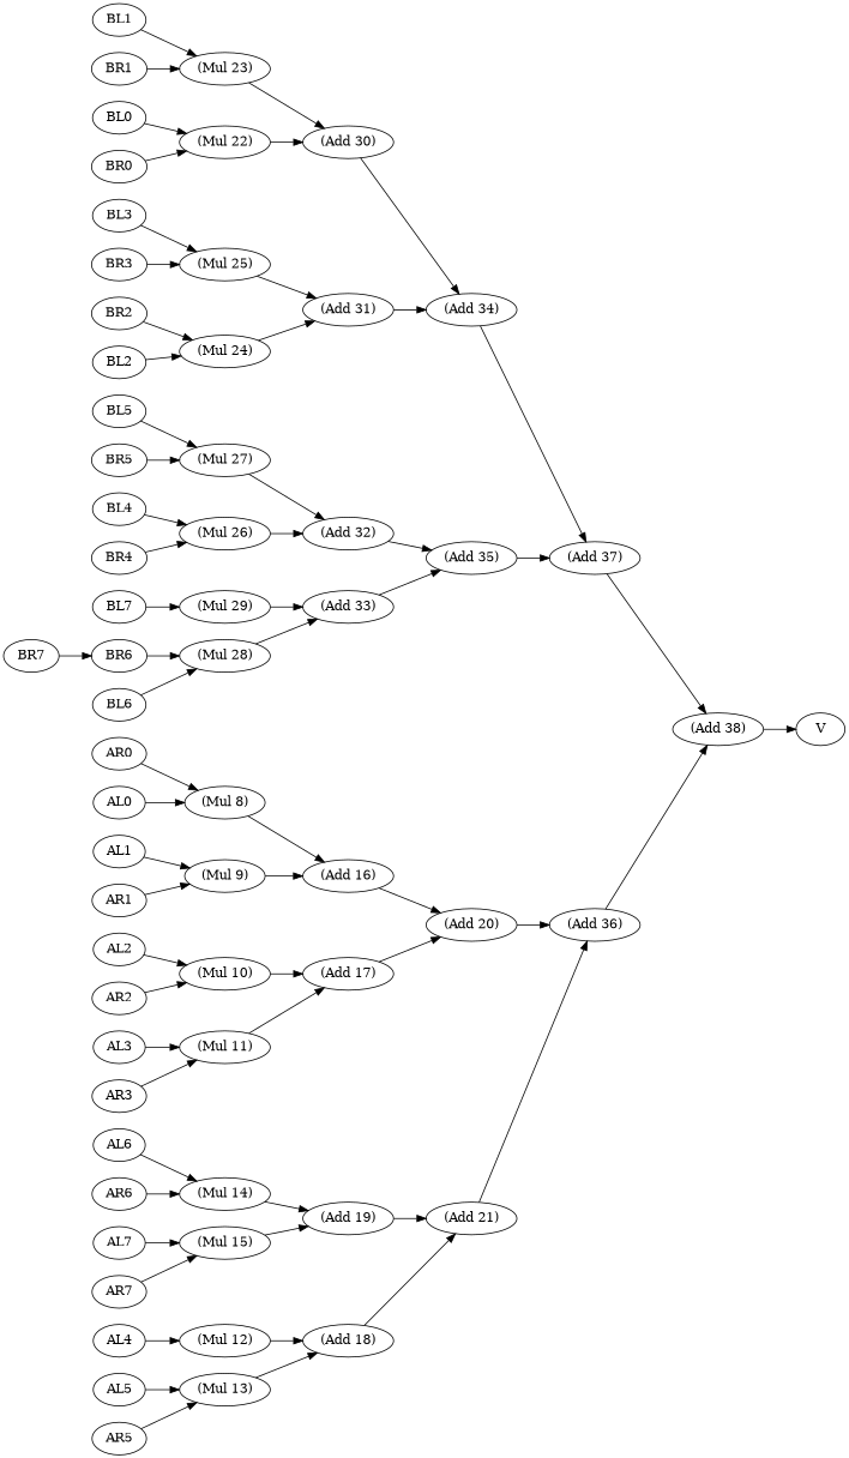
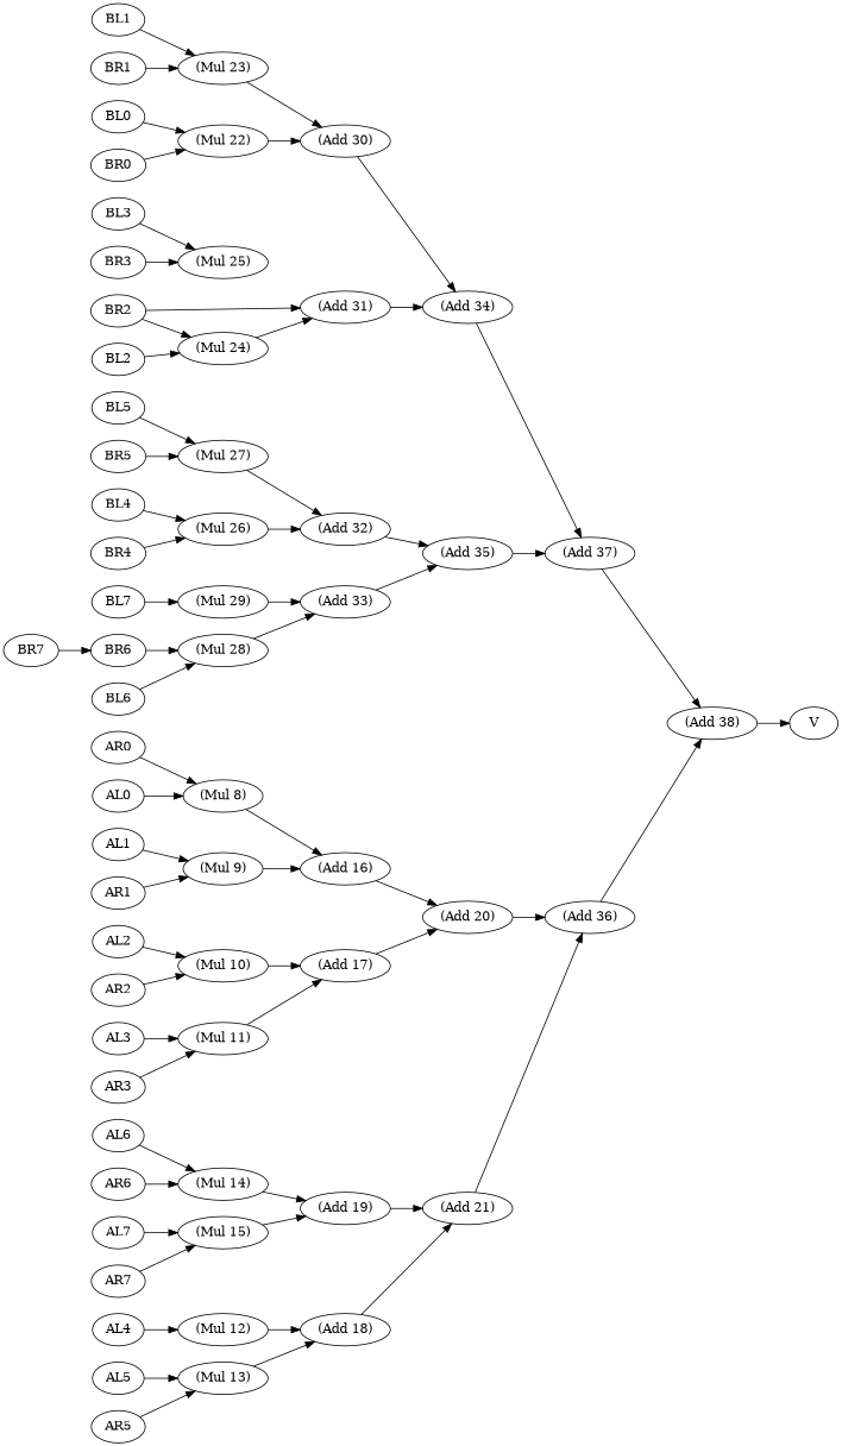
  digraph {
    rankdir=LR
    node [opcode=input]
    edge [color=black]
    n1 [label=AL0]
    n2 [label="(Mul 8)" opcode=MUL]
    n3 [label="(Add 16)" opcode=ADD]
    n4 [label=AL1]
    n5 [label="(Mul 9)" opcode=MUL]
    n6 [label=AL2]
    n7 [label="(Mul 10)" opcode=MUL]
    n8 [label="(Add 17)" opcode=ADD]
    n9 [label=AL3]
    n10 [label="(Mul 11)" opcode=MUL]
    n11 [label=AL4]
    n12 [label="(Mul 12)" opcode=MUL]
    n13 [label="(Add 18)" opcode=ADD]
    n14 [label=AL5]
    n15 [label="(Mul 13)" opcode=MUL]
    n16 [label=AL6]
    n17 [label="(Mul 14)" opcode=MUL]
    n18 [label="(Add 19)" opcode=ADD]
    n19 [label=AL7]
    n20 [label="(Mul 15)" opcode=MUL]
    n21 [label="(Add 20)" opcode=ADD]
    n22 [label="(Add 21)" opcode=ADD]
    n23 [label="(Add 36)" opcode=ADD]
    n24 [label="(Add 38)" opcode=ADD]
    n25 [label="(Mul 22)" opcode=MUL]
    n26 [label="(Add 30)" opcode=ADD]
    n27 [label="(Add 34)" opcode=ADD]
    n28 [label="(Mul 23)" opcode=MUL]
    n29 [label="(Mul 24)" opcode=MUL]
    n30 [label="(Add 31)" opcode=ADD]
    n31 [label="(Mul 25)" opcode=MUL]
    n32 [label="(Mul 26)" opcode=MUL]
    n33 [label="(Add 32)" opcode=ADD]
    n34 [label="(Add 35)" opcode=ADD]
    n35 [label="(Mul 27)" opcode=MUL]
    n36 [label="(Mul 28)" opcode=MUL]
    n37 [label="(Add 33)" opcode=ADD]
    n38 [label="(Mul 29)" opcode=MUL]
    n39 [label="(Add 37)" opcode=ADD]
    n40 [label=V opcode=output]
    n41 [label=AR0]
    n42 [label=AR1]
    n43 [label=AR2]
    n44 [label=AR3]
    n45 [label=AR5]
    n46 [label=AR6]
    n47 [label=AR7]
    n48 [label=BL0]
    n49 [label=BL1]
    n50 [label=BL2]
    n51 [label=BL3]
    n52 [label=BL4]
    n53 [label=BL5]
    n54 [label=BL6]
    n55 [label=BL7]
    n56 [label=BR0]
    n57 [label=BR1]
    n58 [label=BR2]
    n59 [label=BR3]
    n60 [label=BR4]
    n61 [label=BR5]
    n62 [label=BR6]
    n63 [label=BR7]
    n1 -> n2
    n2 -> n3
    n3 -> n21
    n4 -> n5
    n5 -> n3
    n6 -> n7
    n7 -> n8
    n8 -> n21
    n9 -> n10
    n10 -> n8
    n11 -> n12
    n12 -> n13
    n13 -> n22
    n14 -> n15
    n15 -> n13
    n16 -> n17
    n17 -> n18
    n18 -> n22
    n19 -> n20
    n20 -> n18
    n21 -> n23
    n22 -> n23
    n23 -> n24
    n24 -> n40
    n25 -> n26
    n26 -> n27
    n27 -> n39
    n28 -> n26
    n29 -> n30
    n30 -> n27
-   n31 -> n30
+   n58 -> n30
    n32 -> n33
    n33 -> n34
    n34 -> n39
    n35 -> n33
    n36 -> n37
    n37 -> n34
    n38 -> n37
    n39 -> n24
    n41 -> n2
    n42 -> n5
    n43 -> n7
    n44 -> n10
    n45 -> n15
    n46 -> n17
    n47 -> n20
    n48 -> n25
    n49 -> n28
    n50 -> n29
    n51 -> n31
    n52 -> n32
    n53 -> n35
    n54 -> n36
    n55 -> n38
    n56 -> n25
    n57 -> n28
    n58 -> n29
    n59 -> n31
    n60 -> n32
    n61 -> n35
    n62 -> n36
    n63 -> n62
  }
